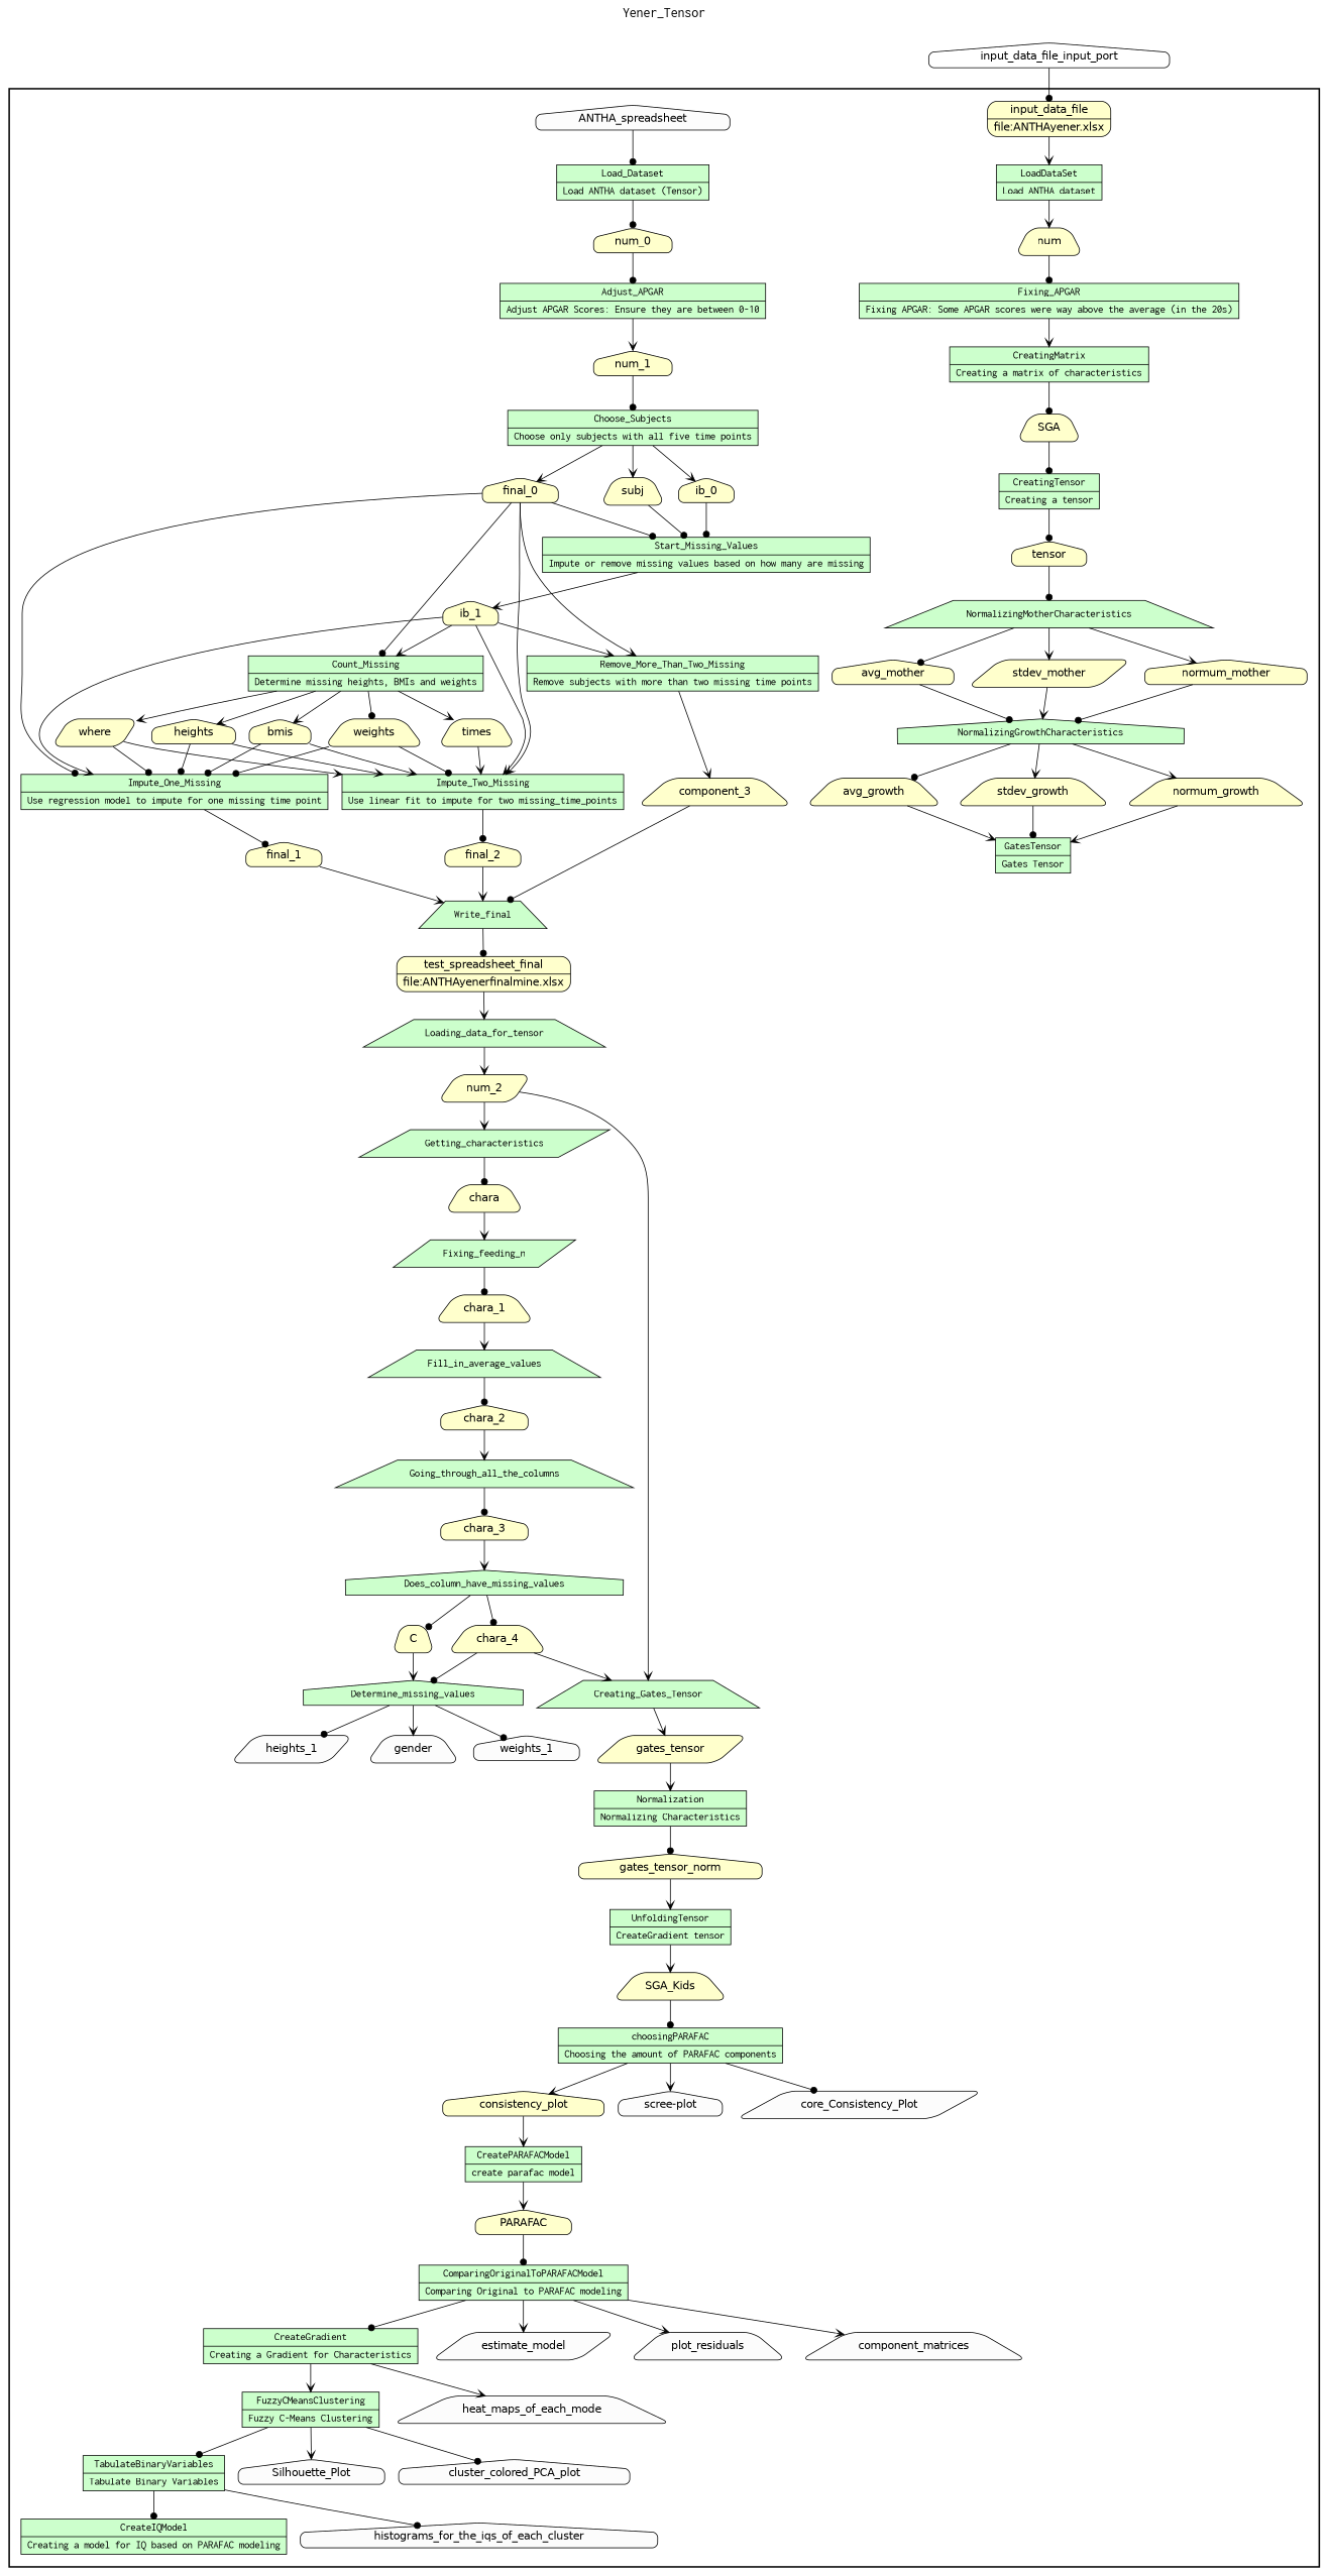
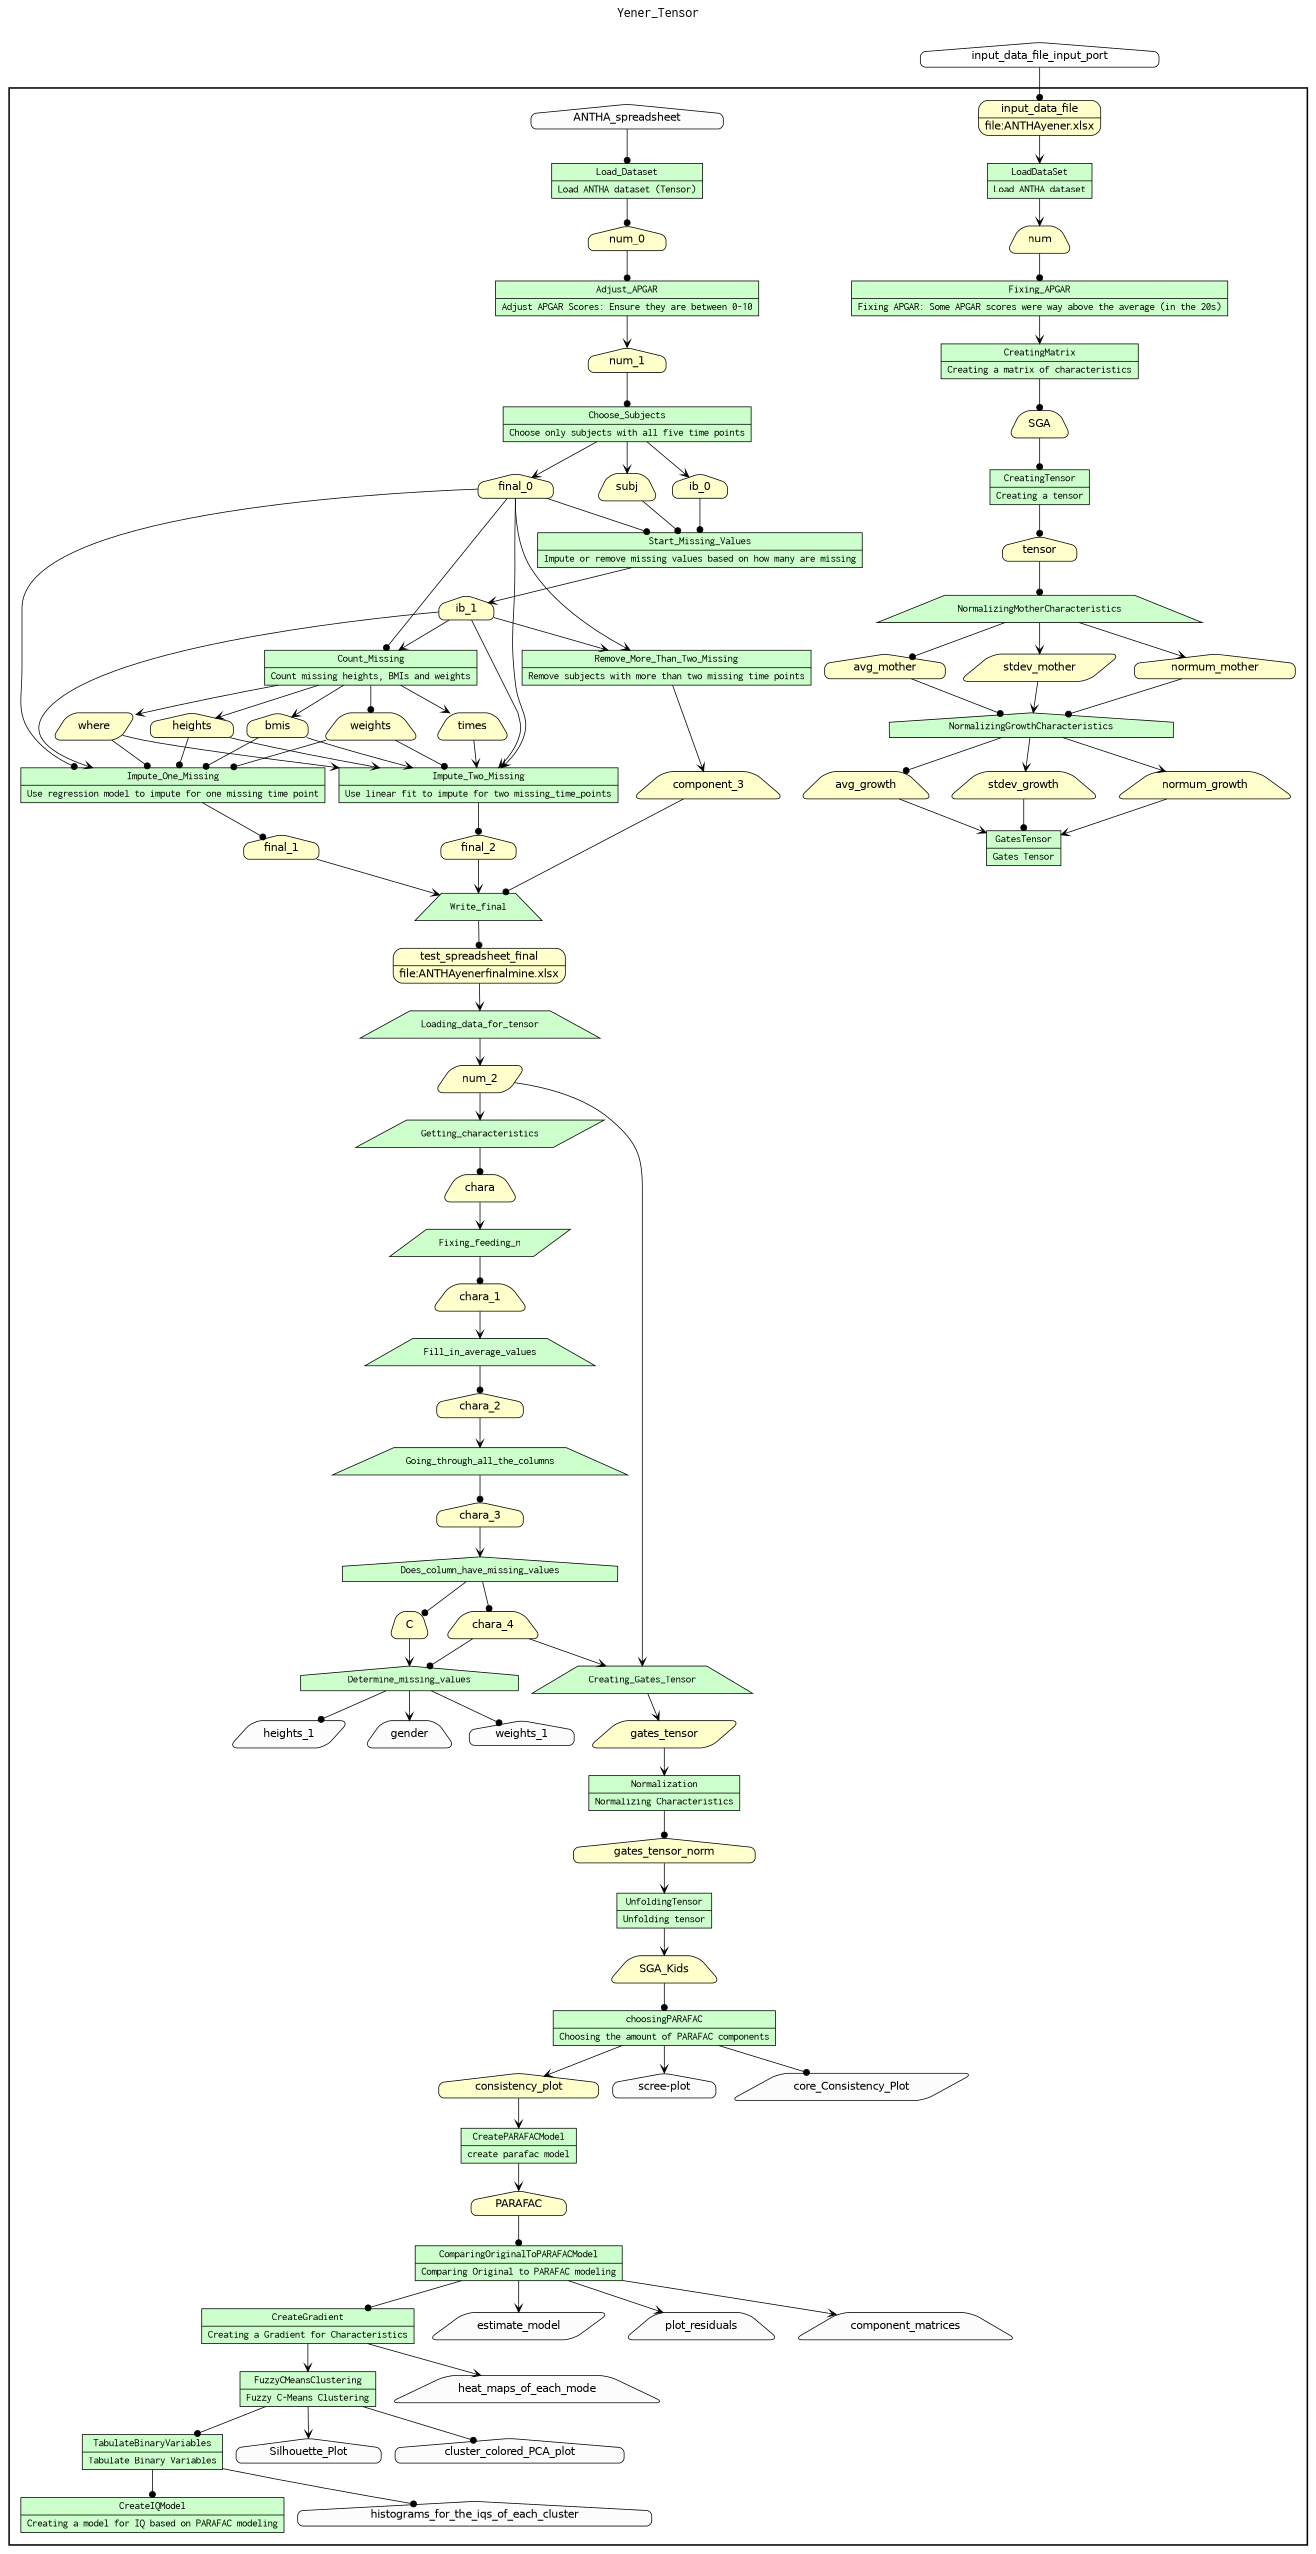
  digraph {
    fontname=Courier
    fontsize=18
    label=Yener_Tensor
    labelloc=t
    rankdir=TB
    node [fillcolor="#FFFFCC" fontname=Helvetica peripheries=1 shape=house style="rounded,filled"]
    edge [arrowhead=vee]
    n1 [fillcolor="#CCFFCC" fontname=Courier label="{<f0> Load_Dataset |<f1> Load ANTHA dataset (Tensor)}" rankdir=LR shape=record style=filled]
    num_0
    n3 [fillcolor="#CCFFCC" fontname=Courier label="{<f0> Adjust_APGAR |<f1> Adjust APGAR Scores\: Ensure they are between 0-10}" rankdir=LR shape=record style=filled]
    num_1
    n5 [fillcolor="#CCFFCC" fontname=Courier label="{<f0> Choose_Subjects |<f1> Choose only subjects with all five time points}" rankdir=LR shape=record style=filled]
    subj [shape=trapezium]
    final_0
    ib_0
    n9 [fillcolor="#CCFFCC" fontname=Courier label="{<f0> Start_Missing_Values |<f1> Impute or remove missing values based on how many are missing}" rankdir=LR shape=record style=filled]
    ib_1
-   n11 [fillcolor="#CCFFCC" fontname=Courier label="{<f0> Count_Missing |<f1> Determine missing heights, BMIs and weights}" rankdir=LR shape=record style=filled]
+   n11 [fillcolor="#CCFFCC" fontname=Courier label="{<f0> Count_Missing |<f1> Count missing heights, BMIs and weights}" rankdir=LR shape=record style=filled]
    heights
    bmis
    weights [shape=trapezium]
    times [shape=trapezium]
    where [shape=parallelogram]
    n17 [fillcolor="#CCFFCC" fontname=Courier label="{<f0> Impute_One_Missing |<f1> Use regression model to impute for one missing time point}" rankdir=LR shape=record style=filled]
    final_1
    n19 [fillcolor="#CCFFCC" fontname=Courier label="{<f0> Impute_Two_Missing |<f1> Use linear fit to impute for two missing_time_points}" rankdir=LR shape=record style=filled]
    final_2
    n21 [fillcolor="#CCFFCC" fontname=Courier label="{<f0> Remove_More_Than_Two_Missing |<f1> Remove subjects with more than two missing time points}" rankdir=LR shape=record style=filled]
    n22 [label=component_3 shape=trapezium]
    Write_final [fillcolor="#CCFFCC" fontname=Courier shape=trapezium style=filled]
    n24 [label="{<f0> test_spreadsheet_final |<f1> file\:ANTHAyenerfinalmine.xlsx}" rankdir=LR shape=record]
    Loading_data_for_tensor [fillcolor="#CCFFCC" fontname=Courier shape=trapezium style=filled]
    num_2 [shape=parallelogram]
    Getting_characteristics [fillcolor="#CCFFCC" fontname=Courier shape=parallelogram style=filled]
    chara [shape=trapezium]
    Fixing_feeding_n [fillcolor="#CCFFCC" fontname=Courier shape=parallelogram style=filled]
    chara_1 [shape=trapezium]
    Fill_in_average_values [fillcolor="#CCFFCC" fontname=Courier shape=trapezium style=filled]
    chara_2
    Going_through_all_the_columns [fillcolor="#CCFFCC" fontname=Courier shape=trapezium style=filled]
    chara_3
    Does_column_have_missing_values [fillcolor="#CCFFCC" fontname=Courier style=filled]
    chara_4 [shape=trapezium]
    C [shape=trapezium]
    Determine_missing_values [fillcolor="#CCFFCC" fontname=Courier style=filled]
    gender [fillcolor="#FCFCFC" shape=trapezium]
    weights_1 [fillcolor="#FCFCFC"]
    heights_1 [fillcolor="#FCFCFC" shape=parallelogram]
    Creating_Gates_Tensor [fillcolor="#CCFFCC" fontname=Courier shape=trapezium style=filled]
    gates_tensor [shape=parallelogram]
    n44 [fillcolor="#CCFFCC" fontname=Courier label="{<f0> LoadDataSet |<f1> Load ANTHA dataset}" rankdir=LR shape=record style=filled]
    num [shape=trapezium]
    n46 [fillcolor="#CCFFCC" fontname=Courier label="{<f0> Fixing_APGAR |<f1> Fixing APGAR\: Some APGAR scores were way above the average (in the 20s)}" rankdir=LR shape=record style=filled]
    n47 [fillcolor="#CCFFCC" fontname=Courier label="{<f0> CreatingMatrix |<f1> Creating a matrix of characteristics}" rankdir=LR shape=record style=filled]
    SGA [shape=trapezium]
    n49 [fillcolor="#CCFFCC" fontname=Courier label="{<f0> CreatingTensor |<f1> Creating a tensor}" rankdir=LR shape=record style=filled]
    tensor
    NormalizingMotherCharacteristics [fillcolor="#CCFFCC" fontname=Courier shape=trapezium style=filled]
    avg_mother
    stdev_mother [shape=parallelogram]
    normum_mother
    NormalizingGrowthCharacteristics [fillcolor="#CCFFCC" fontname=Courier style=filled]
    avg_growth [shape=trapezium]
    stdev_growth [shape=trapezium]
    normum_growth [shape=trapezium]
    n59 [fillcolor="#CCFFCC" fontname=Courier label="{<f0> GatesTensor |<f1> Gates Tensor}" rankdir=LR shape=record style=filled]
    n60 [fillcolor="#CCFFCC" fontname=Courier label="{<f0> Normalization |<f1> Normalizing Characteristics}" rankdir=LR shape=record style=filled]
    gates_tensor_norm
-   n62 [fillcolor="#CCFFCC" fontname=Courier label="{<f0> UnfoldingTensor |<f1> CreateGradient tensor}" rankdir=LR shape=record style=filled]
+   n62 [fillcolor="#CCFFCC" fontname=Courier label="{<f0> UnfoldingTensor |<f1> Unfolding tensor}" rankdir=LR shape=record style=filled]
    SGA_Kids [shape=trapezium]
    n64 [fillcolor="#CCFFCC" fontname=Courier label="{<f0> choosingPARAFAC |<f1> Choosing the amount of PARAFAC components}" rankdir=LR shape=record style=filled]
    consistency_plot
    "scree-plot" [fillcolor="#FCFCFC"]
    core_Consistency_Plot [fillcolor="#FCFCFC" shape=parallelogram]
    n68 [fillcolor="#CCFFCC" fontname=Courier label="{<f0> CreatePARAFACModel |<f1> create parafac model}" rankdir=LR shape=record style=filled]
    PARAFAC
    n70 [fillcolor="#CCFFCC" fontname=Courier label="{<f0> ComparingOriginalToPARAFACModel |<f1> Comparing Original to PARAFAC modeling}" rankdir=LR shape=record style=filled]
    n71 [fillcolor="#CCFFCC" fontname=Courier label="{<f0> CreateGradient |<f1> Creating a Gradient for Characteristics}" rankdir=LR shape=record style=filled]
    estimate_model [fillcolor="#FCFCFC" shape=parallelogram]
    plot_residuals [fillcolor="#FCFCFC" shape=trapezium]
    component_matrices [fillcolor="#FCFCFC" shape=trapezium]
    n75 [fillcolor="#CCFFCC" fontname=Courier label="{<f0> FuzzyCMeansClustering |<f1> Fuzzy C-Means Clustering}" rankdir=LR shape=record style=filled]
    heat_maps_of_each_mode [fillcolor="#FCFCFC" shape=trapezium]
    n77 [fillcolor="#CCFFCC" fontname=Courier label="{<f0> TabulateBinaryVariables |<f1> Tabulate Binary Variables}" rankdir=LR shape=record style=filled]
    Silhouette_Plot [fillcolor="#FCFCFC"]
    cluster_colored_PCA_plot [fillcolor="#FCFCFC"]
    n80 [fillcolor="#CCFFCC" fontname=Courier label="{<f0> CreateIQModel |<f1> Creating a model for IQ based on PARAFAC modeling}" rankdir=LR shape=record style=filled]
    histograms_for_the_iqs_of_each_cluster [fillcolor="#FCFCFC"]
    n82 [label="{<f0> input_data_file |<f1> file\:ANTHAyener.xlsx}" rankdir=LR shape=record]
    ANTHA_spreadsheet [fillcolor="#FCFCFC"]
    input_data_file_input_port [fillcolor="#FFFFFF" width=0.2]
    subgraph cluster_1 {
      color=black
      label=""
      penwidth=2
      subgraph cluster_2 {
        color=white
        label=""
        penwidth=2
        n1
        num_0
        n3
        num_1
        n5
        subj
        final_0
        ib_0
        n9
        ib_1
        n11
        heights
        bmis
        weights
        times
        where
        n17
        final_1
        n19
        final_2
        n21
        n22
        Write_final
        n24
        Loading_data_for_tensor
        num_2
        Getting_characteristics
        chara
        Fixing_feeding_n
        chara_1
        Fill_in_average_values
        chara_2
        Going_through_all_the_columns
        chara_3
        Does_column_have_missing_values
        chara_4
        C
        Determine_missing_values
        gender
        weights_1
        heights_1
        Creating_Gates_Tensor
        gates_tensor
        n44
        num
        n46
        n47
        SGA
        n49
        tensor
        NormalizingMotherCharacteristics
        avg_mother
        stdev_mother
        normum_mother
        NormalizingGrowthCharacteristics
        avg_growth
        stdev_growth
        normum_growth
        n59
        n60
        gates_tensor_norm
        n62
        SGA_Kids
        n64
        consistency_plot
        "scree-plot"
        core_Consistency_Plot
        n68
        PARAFAC
        n70
        n71
        estimate_model
        plot_residuals
        component_matrices
        n75
        heat_maps_of_each_mode
        n77
        Silhouette_Plot
        cluster_colored_PCA_plot
        n80
        histograms_for_the_iqs_of_each_cluster
        n82
        ANTHA_spreadsheet
      }
    }
    subgraph cluster_3 {
      color=white
      label=""
      subgraph cluster_4 {
        color=white
        label=""
      }
    }
    subgraph cluster_5 {
      color=white
      label=""
      subgraph cluster_6 {
        color=white
        label=""
        input_data_file_input_port
      }
    }
    n1 -> num_0 [arrowhead=dot]
    num_0 -> n3 [arrowhead=dot]
    n3 -> num_1
    num_1 -> n5 [arrowhead=dot]
    n5 -> subj
    n5 -> final_0
    n5 -> ib_0
    subj -> n9 [arrowhead=dot]
    final_0 -> n9 [arrowhead=dot]
    final_0 -> n11 [arrowhead=dot]
    final_0 -> n17 [arrowhead=dot]
    final_0 -> n19
    final_0 -> n21
    ib_0 -> n9 [arrowhead=dot]
    n9 -> ib_1
    ib_1 -> n11
    ib_1 -> n17
    ib_1 -> n19
    ib_1 -> n21
    n11 -> heights
    n11 -> bmis
    n11 -> weights [arrowhead=dot]
    n11 -> times
    n11 -> where
    heights -> n17 [arrowhead=dot]
    heights -> n19
    bmis -> n17 [arrowhead=dot]
    bmis -> n19
    weights -> n17 [arrowhead=dot]
    weights -> n19 [arrowhead=dot]
    times -> n19
    where -> n17 [arrowhead=dot]
    where -> n19
    n17 -> final_1 [arrowhead=dot]
    final_1 -> Write_final
    n19 -> final_2 [arrowhead=dot]
    final_2 -> Write_final
    n21 -> n22
    n22 -> Write_final [arrowhead=dot]
    Write_final -> n24 [arrowhead=dot]
    n24 -> Loading_data_for_tensor
    Loading_data_for_tensor -> num_2
    num_2 -> Getting_characteristics
    num_2 -> Creating_Gates_Tensor
    Getting_characteristics -> chara [arrowhead=dot]
    chara -> Fixing_feeding_n
    Fixing_feeding_n -> chara_1 [arrowhead=dot]
    chara_1 -> Fill_in_average_values
    Fill_in_average_values -> chara_2 [arrowhead=dot]
    chara_2 -> Going_through_all_the_columns
    Going_through_all_the_columns -> chara_3 [arrowhead=dot]
    chara_3 -> Does_column_have_missing_values
    Does_column_have_missing_values -> chara_4 [arrowhead=dot]
    Does_column_have_missing_values -> C [arrowhead=dot]
    chara_4 -> Determine_missing_values [arrowhead=dot]
    chara_4 -> Creating_Gates_Tensor
    C -> Determine_missing_values
    Determine_missing_values -> gender
    Determine_missing_values -> weights_1 [arrowhead=dot]
    Determine_missing_values -> heights_1 [arrowhead=dot]
    Creating_Gates_Tensor -> gates_tensor
    gates_tensor -> n60
    n44 -> num
    num -> n46 [arrowhead=dot]
    n46 -> n47
    n47 -> SGA [arrowhead=dot]
    SGA -> n49 [arrowhead=dot]
    n49 -> tensor [arrowhead=dot]
    tensor -> NormalizingMotherCharacteristics [arrowhead=dot]
    NormalizingMotherCharacteristics -> avg_mother [arrowhead=dot]
    NormalizingMotherCharacteristics -> stdev_mother
    NormalizingMotherCharacteristics -> normum_mother
    avg_mother -> NormalizingGrowthCharacteristics [arrowhead=dot]
    stdev_mother -> NormalizingGrowthCharacteristics
    normum_mother -> NormalizingGrowthCharacteristics [arrowhead=dot]
    NormalizingGrowthCharacteristics -> avg_growth [arrowhead=dot]
    NormalizingGrowthCharacteristics -> stdev_growth
    NormalizingGrowthCharacteristics -> normum_growth
    avg_growth -> n59
    stdev_growth -> n59 [arrowhead=dot]
    normum_growth -> n59
    n60 -> gates_tensor_norm [arrowhead=dot]
    gates_tensor_norm -> n62
    n62 -> SGA_Kids
    SGA_Kids -> n64 [arrowhead=dot]
    n64 -> consistency_plot
    n64 -> "scree-plot"
    n64 -> core_Consistency_Plot [arrowhead=dot]
    consistency_plot -> n68
    n68 -> PARAFAC
    PARAFAC -> n70 [arrowhead=dot]
    n70 -> n71 [arrowhead=dot]
    n70 -> estimate_model
    n70 -> plot_residuals
    n70 -> component_matrices
    n71 -> n75
    n71 -> heat_maps_of_each_mode
    n75 -> n77 [arrowhead=dot]
    n75 -> Silhouette_Plot
    n75 -> cluster_colored_PCA_plot [arrowhead=dot]
    n77 -> n80 [arrowhead=dot]
    n77 -> histograms_for_the_iqs_of_each_cluster [arrowhead=dot]
    n82 -> n44
    ANTHA_spreadsheet -> n1 [arrowhead=dot]
    input_data_file_input_port -> n82 [arrowhead=dot]
  }
